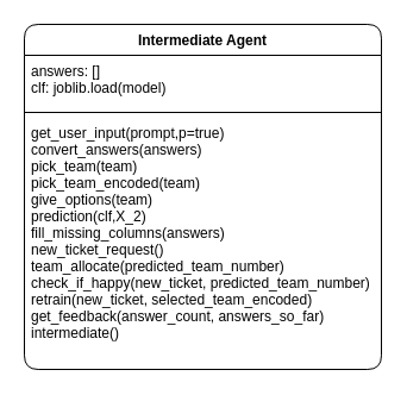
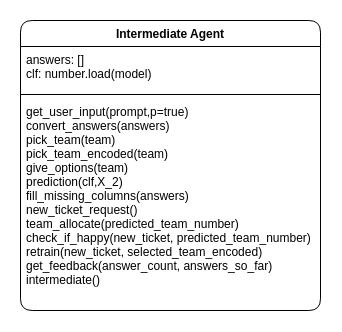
  <mxCell id="0" />
  <mxCell id="1" parent="0" />
  <mxCell id="2" value="Intermediate Agent" style="swimlane;fontStyle=1;align=center;verticalAlign=top;childLayout=stackLayout;horizontal=1;startSize=26;horizontalStack=0;resizeParent=1;resizeParentMax=0;resizeLast=0;collapsible=1;marginBottom=0;rounded=1;" parent="1" vertex="1"><mxGeometry x="20" y="20" width="300" height="290" as="geometry" /></mxCell>
- <mxCell id="3" value="answers: []&#10;clf: joblib.load(model)" style="text;strokeColor=none;fillColor=none;align=left;verticalAlign=top;spacingLeft=4;spacingRight=4;overflow=hidden;rotatable=0;points=[[0,0.5],[1,0.5]];portConstraint=eastwest;" parent="2" vertex="1"><mxGeometry y="26" width="300" height="44" as="geometry" /></mxCell>
+ <mxCell id="3" value="answers: []&#10;clf: number.load(model)" style="text;strokeColor=none;fillColor=none;align=left;verticalAlign=top;spacingLeft=4;spacingRight=4;overflow=hidden;rotatable=0;points=[[0,0.5],[1,0.5]];portConstraint=eastwest;" parent="2" vertex="1"><mxGeometry y="26" width="300" height="44" as="geometry" /></mxCell>
  <mxCell id="4" value="" style="line;strokeWidth=1;fillColor=none;align=left;verticalAlign=middle;spacingTop=-1;spacingLeft=3;spacingRight=3;rotatable=0;labelPosition=right;points=[];portConstraint=eastwest;" parent="2" vertex="1"><mxGeometry y="70" width="300" height="8" as="geometry" /></mxCell>
  <mxCell id="5" style="edgeStyle=orthogonalEdgeStyle;rounded=0;orthogonalLoop=1;jettySize=auto;html=1;exitX=1;exitY=0.5;exitDx=0;exitDy=0;" parent="2" source="3" target="3" edge="1"><mxGeometry relative="1" as="geometry" /></mxCell>
  <mxCell id="6" value="get_user_input(prompt,p=true)&#10;convert_answers(answers)&#10;pick_team(team)&#10;pick_team_encoded(team)&#10;give_options(team)&#10;prediction(clf,X_2)&#10;fill_missing_columns(answers)&#10;new_ticket_request()&#10;team_allocate(predicted_team_number)&#10;check_if_happy(new_ticket, predicted_team_number)&#10;retrain(new_ticket, selected_team_encoded)&#10;get_feedback(answer_count, answers_so_far)&#10;intermediate()&#10;&#10;" style="text;strokeColor=none;fillColor=none;align=left;verticalAlign=top;spacingLeft=4;spacingRight=4;overflow=hidden;rotatable=0;points=[[0,0.5],[1,0.5]];portConstraint=eastwest;" parent="2" vertex="1"><mxGeometry y="78" width="300" height="212" as="geometry" /></mxCell>
